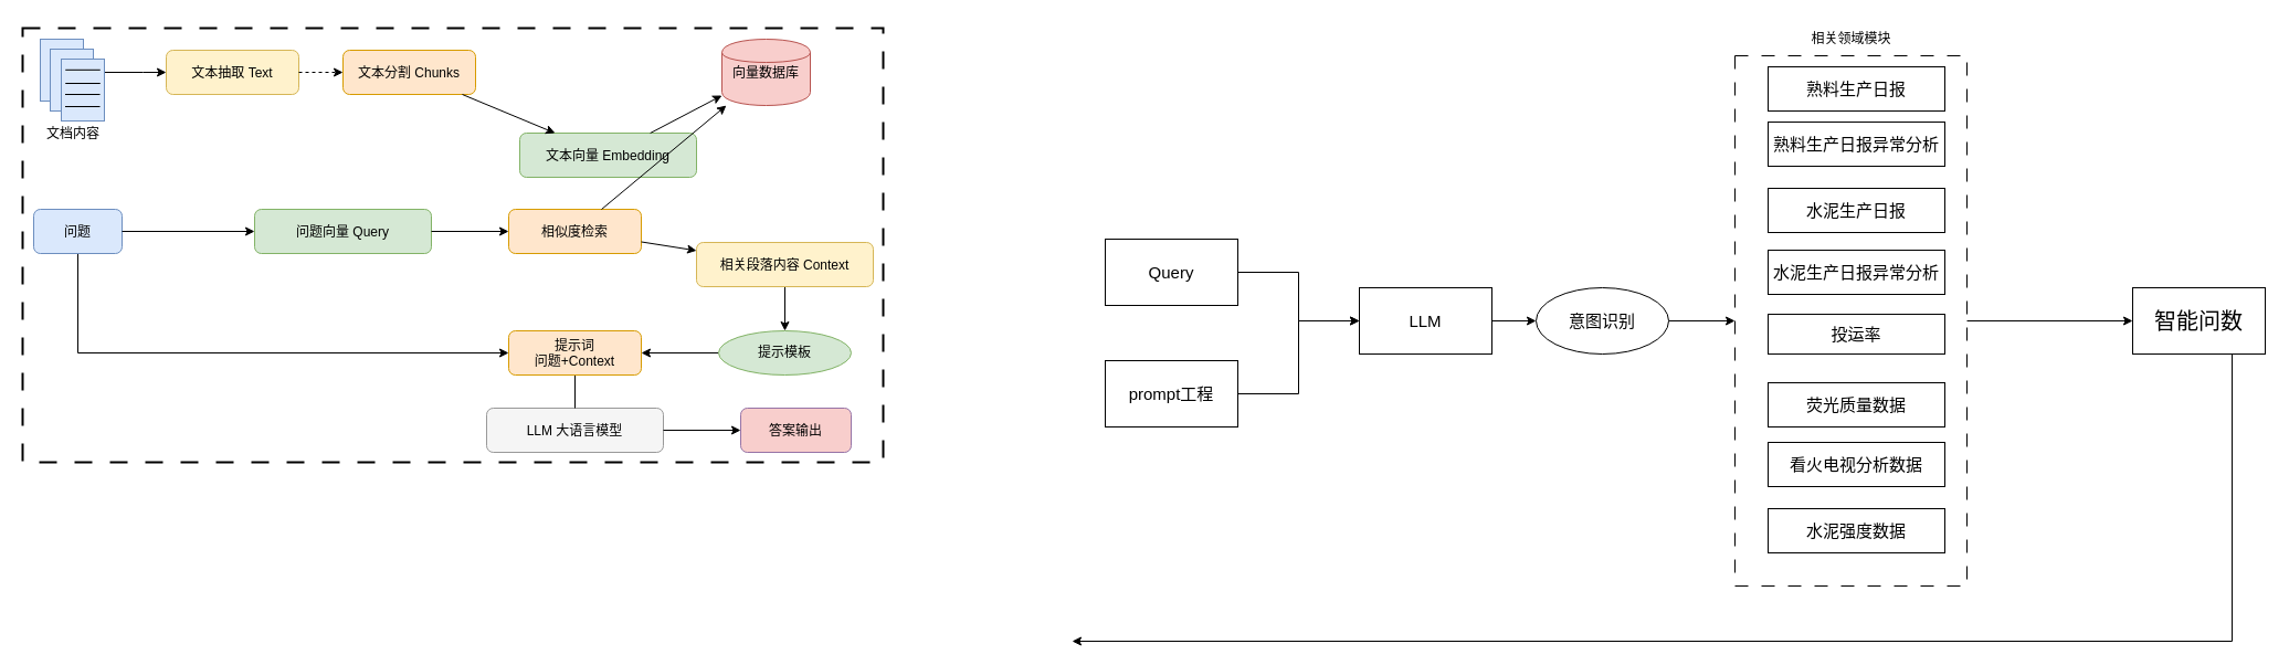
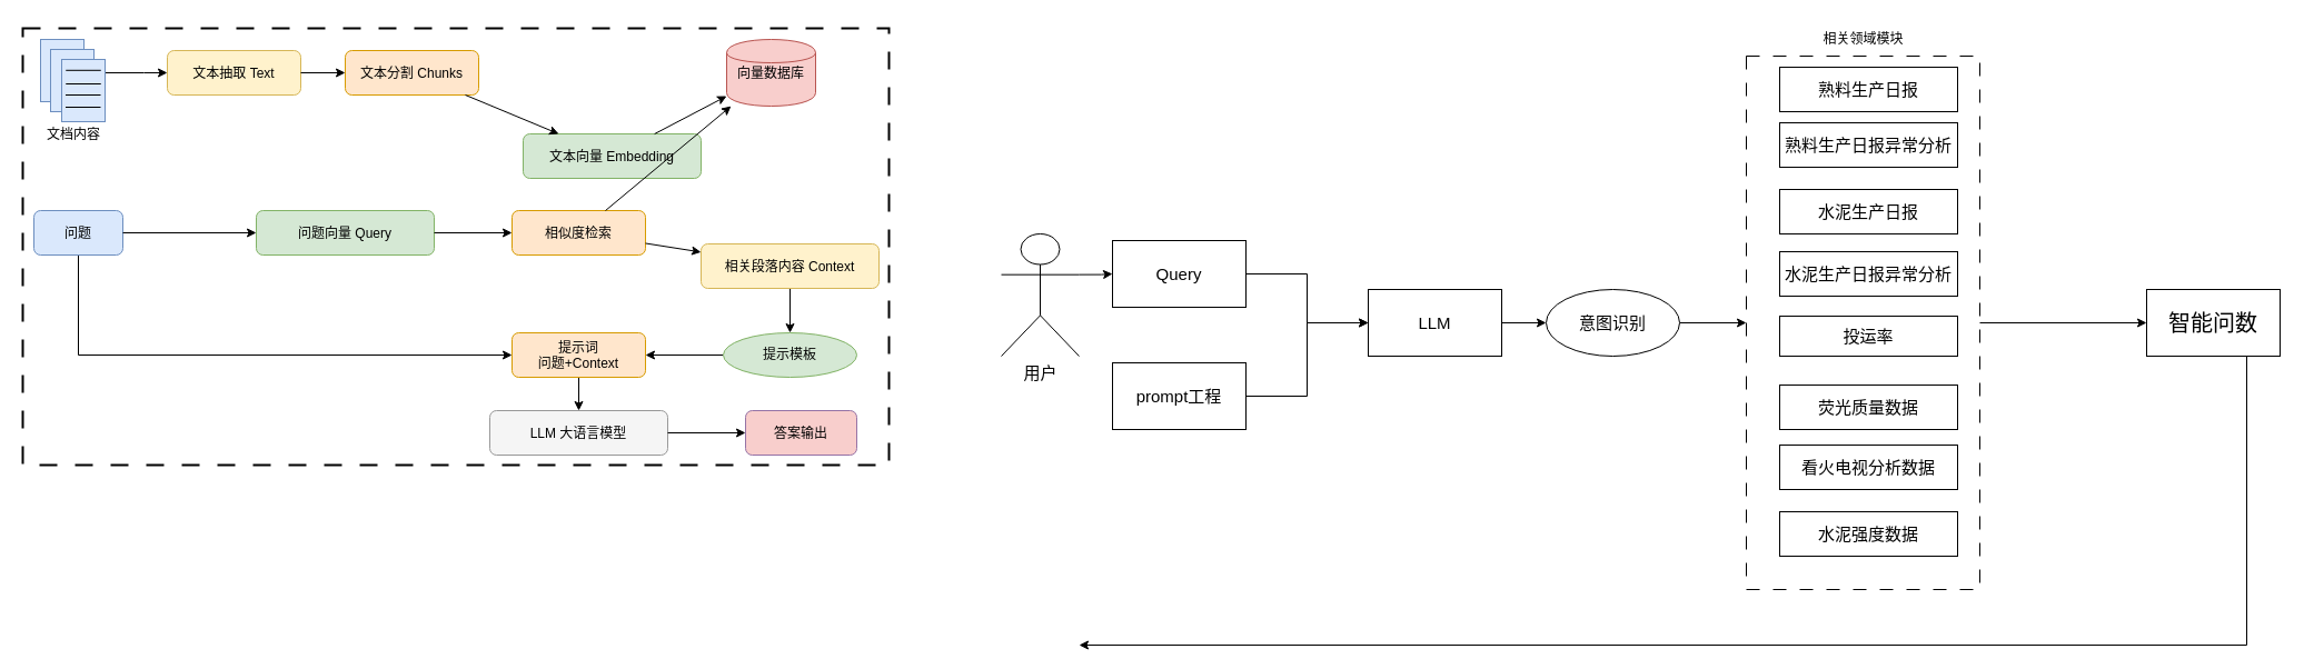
  <mxCell id="0" />
  <mxCell id="1" parent="0" />
  <mxCell id="2" value="" style="rounded=0;whiteSpace=wrap;html=1;labelBackgroundColor=default;strokeWidth=2;dashed=1;dashPattern=8 8;strokeColor=default;" vertex="1" parent="1"><mxGeometry x="20" y="25" width="779" height="393" as="geometry" /></mxCell>
  <mxCell id="3" value="文本抽取 Text" style="rounded=1;fillColor=#fff2cc;strokeColor=#d6b656;" parent="1" vertex="1"><mxGeometry x="150" y="45" width="120" height="40" as="geometry" /></mxCell>
  <mxCell id="4" value="文本分割 Chunks" style="rounded=1;fillColor=#ffe6cc;strokeColor=#d79b00;" parent="1" vertex="1"><mxGeometry x="310" y="45" width="120" height="40" as="geometry" /></mxCell>
  <mxCell id="5" value="文本向量 Embedding" style="rounded=1;fillColor=#d5e8d4;strokeColor=#82b366;" parent="1" vertex="1"><mxGeometry x="470" y="120" width="160" height="40" as="geometry" /></mxCell>
  <mxCell id="6" value="向量数据库" style="shape=cylinder;fillColor=#f8cecc;strokeColor=#b85450;" parent="1" vertex="1"><mxGeometry x="653" y="35" width="80" height="60" as="geometry" /></mxCell>
- <mxCell id="7" parent="1" source="3" target="4" edge="1" style="dashed=1;"><mxGeometry relative="1" as="geometry" /></mxCell>
+ <mxCell id="7" parent="1" source="3" target="4" edge="1"><mxGeometry relative="1" as="geometry" /></mxCell>
  <mxCell id="8" parent="1" source="4" target="5" edge="1"><mxGeometry relative="1" as="geometry" /></mxCell>
  <mxCell id="9" parent="1" source="5" target="6" edge="1"><mxGeometry relative="1" as="geometry" /></mxCell>
  <mxCell id="10" style="edgeStyle=orthogonalEdgeStyle;rounded=0;orthogonalLoop=1;jettySize=auto;html=1;entryX=0;entryY=0.5;entryDx=0;entryDy=0;" edge="1" parent="1" source="11" target="26"><mxGeometry relative="1" as="geometry"><Array as="points"><mxPoint x="70" y="319" /></Array></mxGeometry></mxCell>
  <mxCell id="11" value="问题" style="rounded=1;fillColor=#dae8fc;strokeColor=#6c8ebf;" parent="1" vertex="1"><mxGeometry x="30" y="189" width="80" height="40" as="geometry" /></mxCell>
  <mxCell id="12" value="问题向量 Query" style="rounded=1;fillColor=#d5e8d4;strokeColor=#82b366;" parent="1" vertex="1"><mxGeometry x="230" y="189" width="160" height="40" as="geometry" /></mxCell>
  <mxCell id="13" value="相似度检索" style="rounded=1;fillColor=#ffe6cc;strokeColor=#d79b00;" parent="1" vertex="1"><mxGeometry x="460" y="189" width="120" height="40" as="geometry" /></mxCell>
  <mxCell id="14" style="edgeStyle=orthogonalEdgeStyle;rounded=0;orthogonalLoop=1;jettySize=auto;html=1;entryX=0.5;entryY=0;entryDx=0;entryDy=0;" edge="1" parent="1" source="15" target="24"><mxGeometry relative="1" as="geometry" /></mxCell>
  <mxCell id="15" value="相关段落内容 Context" style="rounded=1;fillColor=#fff2cc;strokeColor=#d6b656;" parent="1" vertex="1"><mxGeometry x="630" y="219" width="160" height="40" as="geometry" /></mxCell>
  <mxCell id="16" parent="1" source="11" target="12" edge="1"><mxGeometry relative="1" as="geometry" /></mxCell>
  <mxCell id="17" parent="1" source="12" target="13" edge="1"><mxGeometry relative="1" as="geometry" /></mxCell>
  <mxCell id="18" parent="1" source="13" target="15" edge="1"><mxGeometry relative="1" as="geometry" /></mxCell>
  <mxCell id="19" parent="1" source="13" target="6" edge="1"><mxGeometry relative="1" as="geometry" /></mxCell>
  <mxCell id="20" value="LLM 大语言模型" style="rounded=1;fillColor=#f5f5f5;strokeColor=#999999;" parent="1" vertex="1"><mxGeometry x="440" y="369" width="160" height="40" as="geometry" /></mxCell>
  <mxCell id="21" value="答案输出" style="rounded=1;fillColor=#f8cecc;strokeColor=#9673a6;" parent="1" vertex="1"><mxGeometry x="670" y="369" width="100" height="40" as="geometry" /></mxCell>
  <mxCell id="22" parent="1" source="20" target="21" edge="1"><mxGeometry relative="1" as="geometry" /></mxCell>
  <mxCell id="23" style="edgeStyle=orthogonalEdgeStyle;rounded=0;orthogonalLoop=1;jettySize=auto;html=1;entryX=1;entryY=0.5;entryDx=0;entryDy=0;" edge="1" parent="1" source="24" target="26"><mxGeometry relative="1" as="geometry" /></mxCell>
  <mxCell id="24" value="提示模板" style="ellipse;whiteSpace=wrap;html=1;fillColor=#d5e8d4;strokeColor=#82b366;" vertex="1" parent="1"><mxGeometry x="650" y="299" width="120" height="40" as="geometry" /></mxCell>
- <mxCell id="25" style="edgeStyle=orthogonalEdgeStyle;rounded=0;orthogonalLoop=1;jettySize=auto;html=1;entryX=0.5;entryY=0;entryDx=0;entryDy=0;endArrow=none;" edge="1" parent="1" source="26" target="20"><mxGeometry relative="1" as="geometry" /></mxCell>
+ <mxCell id="25" style="edgeStyle=orthogonalEdgeStyle;rounded=0;orthogonalLoop=1;jettySize=auto;html=1;entryX=0.5;entryY=0;entryDx=0;entryDy=0;" edge="1" parent="1" source="26" target="20"><mxGeometry relative="1" as="geometry" /></mxCell>
  <mxCell id="26" value="提示词&#10;问题+Context" style="rounded=1;fillColor=#ffe6cc;strokeColor=#d79b00;" vertex="1" parent="1"><mxGeometry x="460" y="299" width="120" height="40" as="geometry" /></mxCell>
  <mxCell id="27" value="" style="rounded=0;whiteSpace=wrap;html=1;fillColor=#dae8fc;strokeColor=#6c8ebf;" vertex="1" parent="1"><mxGeometry x="36" y="35" width="39" height="56" as="geometry" /></mxCell>
  <mxCell id="28" value="" style="rounded=0;whiteSpace=wrap;html=1;fillColor=#dae8fc;strokeColor=#6c8ebf;" vertex="1" parent="1"><mxGeometry x="45" y="44" width="39" height="56" as="geometry" /></mxCell>
  <mxCell id="29" style="edgeStyle=orthogonalEdgeStyle;rounded=0;orthogonalLoop=1;jettySize=auto;html=1;entryX=0;entryY=0.5;entryDx=0;entryDy=0;" edge="1" parent="1" source="30" target="3"><mxGeometry relative="1" as="geometry"><Array as="points"><mxPoint x="129" y="65" /><mxPoint x="129" y="65" /></Array></mxGeometry></mxCell>
  <mxCell id="30" value="" style="rounded=0;whiteSpace=wrap;html=1;fillColor=#dae8fc;strokeColor=#6c8ebf;" vertex="1" parent="1"><mxGeometry x="55" y="53" width="39" height="56" as="geometry" /></mxCell>
  <mxCell id="31" value="" style="endArrow=none;html=1;rounded=0;" edge="1" parent="1"><mxGeometry width="50" height="50" relative="1" as="geometry"><mxPoint x="58.75" y="62.8" as="sourcePoint" /><mxPoint x="90.25" y="62.8" as="targetPoint" /></mxGeometry></mxCell>
  <mxCell id="32" value="" style="endArrow=none;html=1;rounded=0;" edge="1" parent="1"><mxGeometry width="50" height="50" relative="1" as="geometry"><mxPoint x="58.75" y="75" as="sourcePoint" /><mxPoint x="90.25" y="75" as="targetPoint" /></mxGeometry></mxCell>
  <mxCell id="33" value="" style="endArrow=none;html=1;rounded=0;" edge="1" parent="1"><mxGeometry width="50" height="50" relative="1" as="geometry"><mxPoint x="58.5" y="85" as="sourcePoint" /><mxPoint x="90" y="85" as="targetPoint" /></mxGeometry></mxCell>
  <mxCell id="34" value="" style="endArrow=none;html=1;rounded=0;" edge="1" parent="1"><mxGeometry width="50" height="50" relative="1" as="geometry"><mxPoint x="58.5" y="96" as="sourcePoint" /><mxPoint x="90" y="96" as="targetPoint" /></mxGeometry></mxCell>
  <mxCell id="35" value="文档内容" style="text;html=1;align=center;verticalAlign=middle;whiteSpace=wrap;rounded=0;" vertex="1" parent="1"><mxGeometry x="36" y="106" width="60" height="30" as="geometry" /></mxCell>
+ <mxCell id="36" style="edgeStyle=orthogonalEdgeStyle;rounded=0;orthogonalLoop=1;jettySize=auto;html=1;exitX=1;exitY=0.333;exitDx=0;exitDy=0;exitPerimeter=0;fontSize=15;" parent="1" source="37" target="39" edge="1"><mxGeometry relative="1" as="geometry"><mxPoint x="1120" y="246" as="targetPoint" /></mxGeometry></mxCell>
+ <mxCell id="37" value="用户" style="shape=umlActor;verticalLabelPosition=bottom;verticalAlign=top;html=1;outlineConnect=0;fontSize=15;" parent="1" vertex="1"><mxGeometry x="900" y="210" width="70" height="110" as="geometry" /></mxCell>
  <mxCell id="38" style="edgeStyle=orthogonalEdgeStyle;rounded=0;orthogonalLoop=1;jettySize=auto;html=1;entryX=0;entryY=0.5;entryDx=0;entryDy=0;" parent="1" source="39" target="49" edge="1"><mxGeometry relative="1" as="geometry" /></mxCell>
  <mxCell id="39" value="Query" style="rounded=0;whiteSpace=wrap;html=1;fontSize=15;" parent="1" vertex="1"><mxGeometry x="1000" y="216" width="120" height="60" as="geometry" /></mxCell>
  <mxCell id="40" style="edgeStyle=orthogonalEdgeStyle;rounded=0;orthogonalLoop=1;jettySize=auto;html=1;entryX=0;entryY=0.5;entryDx=0;entryDy=0;" parent="1" source="41" target="49" edge="1"><mxGeometry relative="1" as="geometry" /></mxCell>
  <mxCell id="41" value="prompt工程" style="rounded=0;whiteSpace=wrap;html=1;fontSize=15;" parent="1" vertex="1"><mxGeometry x="1000" y="326" width="120" height="60" as="geometry" /></mxCell>
  <mxCell id="42" style="edgeStyle=orthogonalEdgeStyle;rounded=0;orthogonalLoop=1;jettySize=auto;html=1;entryX=0;entryY=0.5;entryDx=0;entryDy=0;" parent="1" source="43" target="44" edge="1"><mxGeometry relative="1" as="geometry" /></mxCell>
  <mxCell id="43" value="意图识别" style="ellipse;whiteSpace=wrap;html=1;fontSize=15;" parent="1" vertex="1"><mxGeometry x="1390" y="260" width="120" height="60" as="geometry" /></mxCell>
  <mxCell id="44" value="" style="rounded=0;whiteSpace=wrap;html=1;fillColor=none;dashed=1;dashPattern=12 12;" parent="1" vertex="1"><mxGeometry x="1570" y="50" width="210" height="480" as="geometry" /></mxCell>
  <mxCell id="45" value="&lt;font style=&quot;color: rgb(0, 0, 0);&quot;&gt;熟料生产日报异常分析&lt;/font&gt;" style="rounded=0;whiteSpace=wrap;html=1;fontSize=15;" parent="1" vertex="1"><mxGeometry x="1600" y="110" width="160" height="40" as="geometry" /></mxCell>
  <mxCell id="46" value="水泥生产日报异常分析" style="rounded=0;whiteSpace=wrap;html=1;fontSize=15;" parent="1" vertex="1"><mxGeometry x="1600" y="226" width="160" height="40" as="geometry" /></mxCell>
  <mxCell id="47" style="edgeStyle=orthogonalEdgeStyle;rounded=0;orthogonalLoop=1;jettySize=auto;html=1;entryX=0;entryY=0.5;entryDx=0;entryDy=0;" parent="1" source="44" target="55" edge="1"><mxGeometry relative="1" as="geometry"><mxPoint x="1950" y="297.63" as="targetPoint" /></mxGeometry></mxCell>
  <mxCell id="48" value="" style="edgeStyle=orthogonalEdgeStyle;rounded=0;orthogonalLoop=1;jettySize=auto;html=1;" parent="1" source="49" target="43" edge="1"><mxGeometry relative="1" as="geometry" /></mxCell>
  <mxCell id="49" value="LLM" style="rounded=0;whiteSpace=wrap;html=1;fontSize=15;" parent="1" vertex="1"><mxGeometry x="1230" y="260" width="120" height="60" as="geometry" /></mxCell>
  <mxCell id="50" value="投运率" style="rounded=0;whiteSpace=wrap;html=1;fontSize=15;" parent="1" vertex="1"><mxGeometry x="1600" y="284" width="160" height="36" as="geometry" /></mxCell>
  <mxCell id="51" value="荧光质量数据" style="rounded=0;whiteSpace=wrap;html=1;fontSize=15;" parent="1" vertex="1"><mxGeometry x="1600" y="346" width="160" height="40" as="geometry" /></mxCell>
  <mxCell id="52" value="看火电视分析数据" style="rounded=0;whiteSpace=wrap;html=1;fontSize=15;" parent="1" vertex="1"><mxGeometry x="1600" y="400" width="160" height="40" as="geometry" /></mxCell>
  <mxCell id="53" value="水泥强度数据" style="rounded=0;whiteSpace=wrap;html=1;fontSize=15;" parent="1" vertex="1"><mxGeometry x="1600" y="460" width="160" height="40" as="geometry" /></mxCell>
  <mxCell id="54" style="edgeStyle=orthogonalEdgeStyle;rounded=0;orthogonalLoop=1;jettySize=auto;html=1;" parent="1" source="55" edge="1"><mxGeometry relative="1" as="geometry"><mxPoint x="970" y="580" as="targetPoint" /><Array as="points"><mxPoint x="2020" y="580" /><mxPoint x="971" y="580" /></Array></mxGeometry></mxCell>
  <mxCell id="55" value="&lt;font style=&quot;font-size: 20px;&quot;&gt;智能问数&lt;/font&gt;" style="rounded=0;whiteSpace=wrap;html=1;" parent="1" vertex="1"><mxGeometry x="1930" y="260" width="120" height="60" as="geometry" /></mxCell>
  <mxCell id="56" value="&lt;font style=&quot;color: rgb(0, 0, 0);&quot;&gt;熟料生产日报&lt;/font&gt;" style="rounded=0;whiteSpace=wrap;html=1;fontSize=15;" parent="1" vertex="1"><mxGeometry x="1600" y="60" width="160" height="40" as="geometry" /></mxCell>
  <mxCell id="57" value="水泥生产日报" style="rounded=0;whiteSpace=wrap;html=1;fontSize=15;" parent="1" vertex="1"><mxGeometry x="1600" y="170" width="160" height="40" as="geometry" /></mxCell>
  <mxCell id="58" value="相关领域模块" style="text;html=1;align=center;verticalAlign=middle;whiteSpace=wrap;rounded=0;" vertex="1" parent="1"><mxGeometry x="1627.5" y="20" width="95" height="30" as="geometry" /></mxCell>
